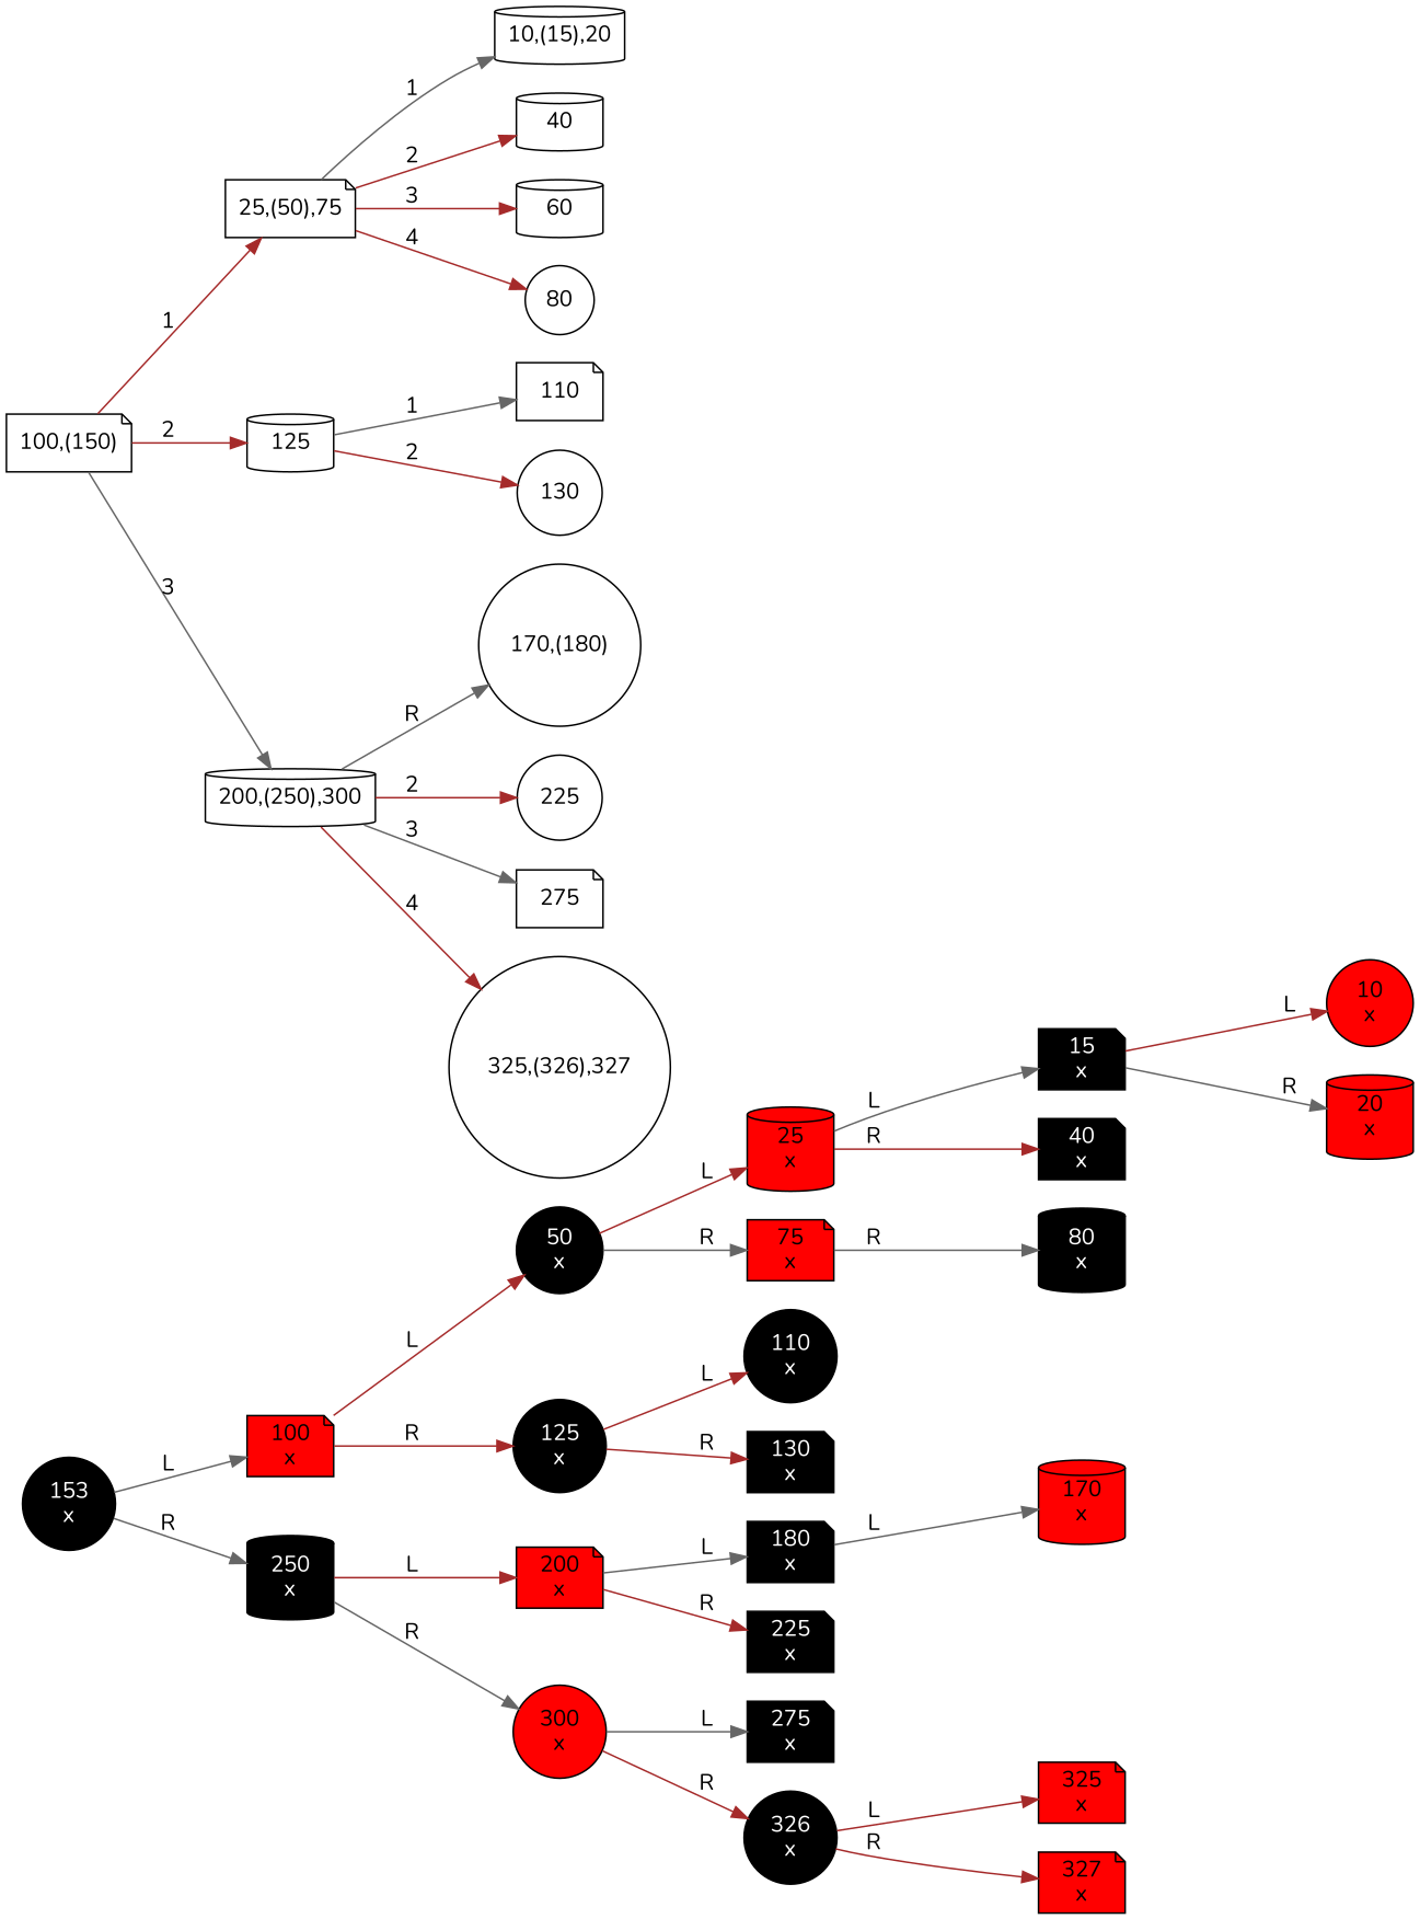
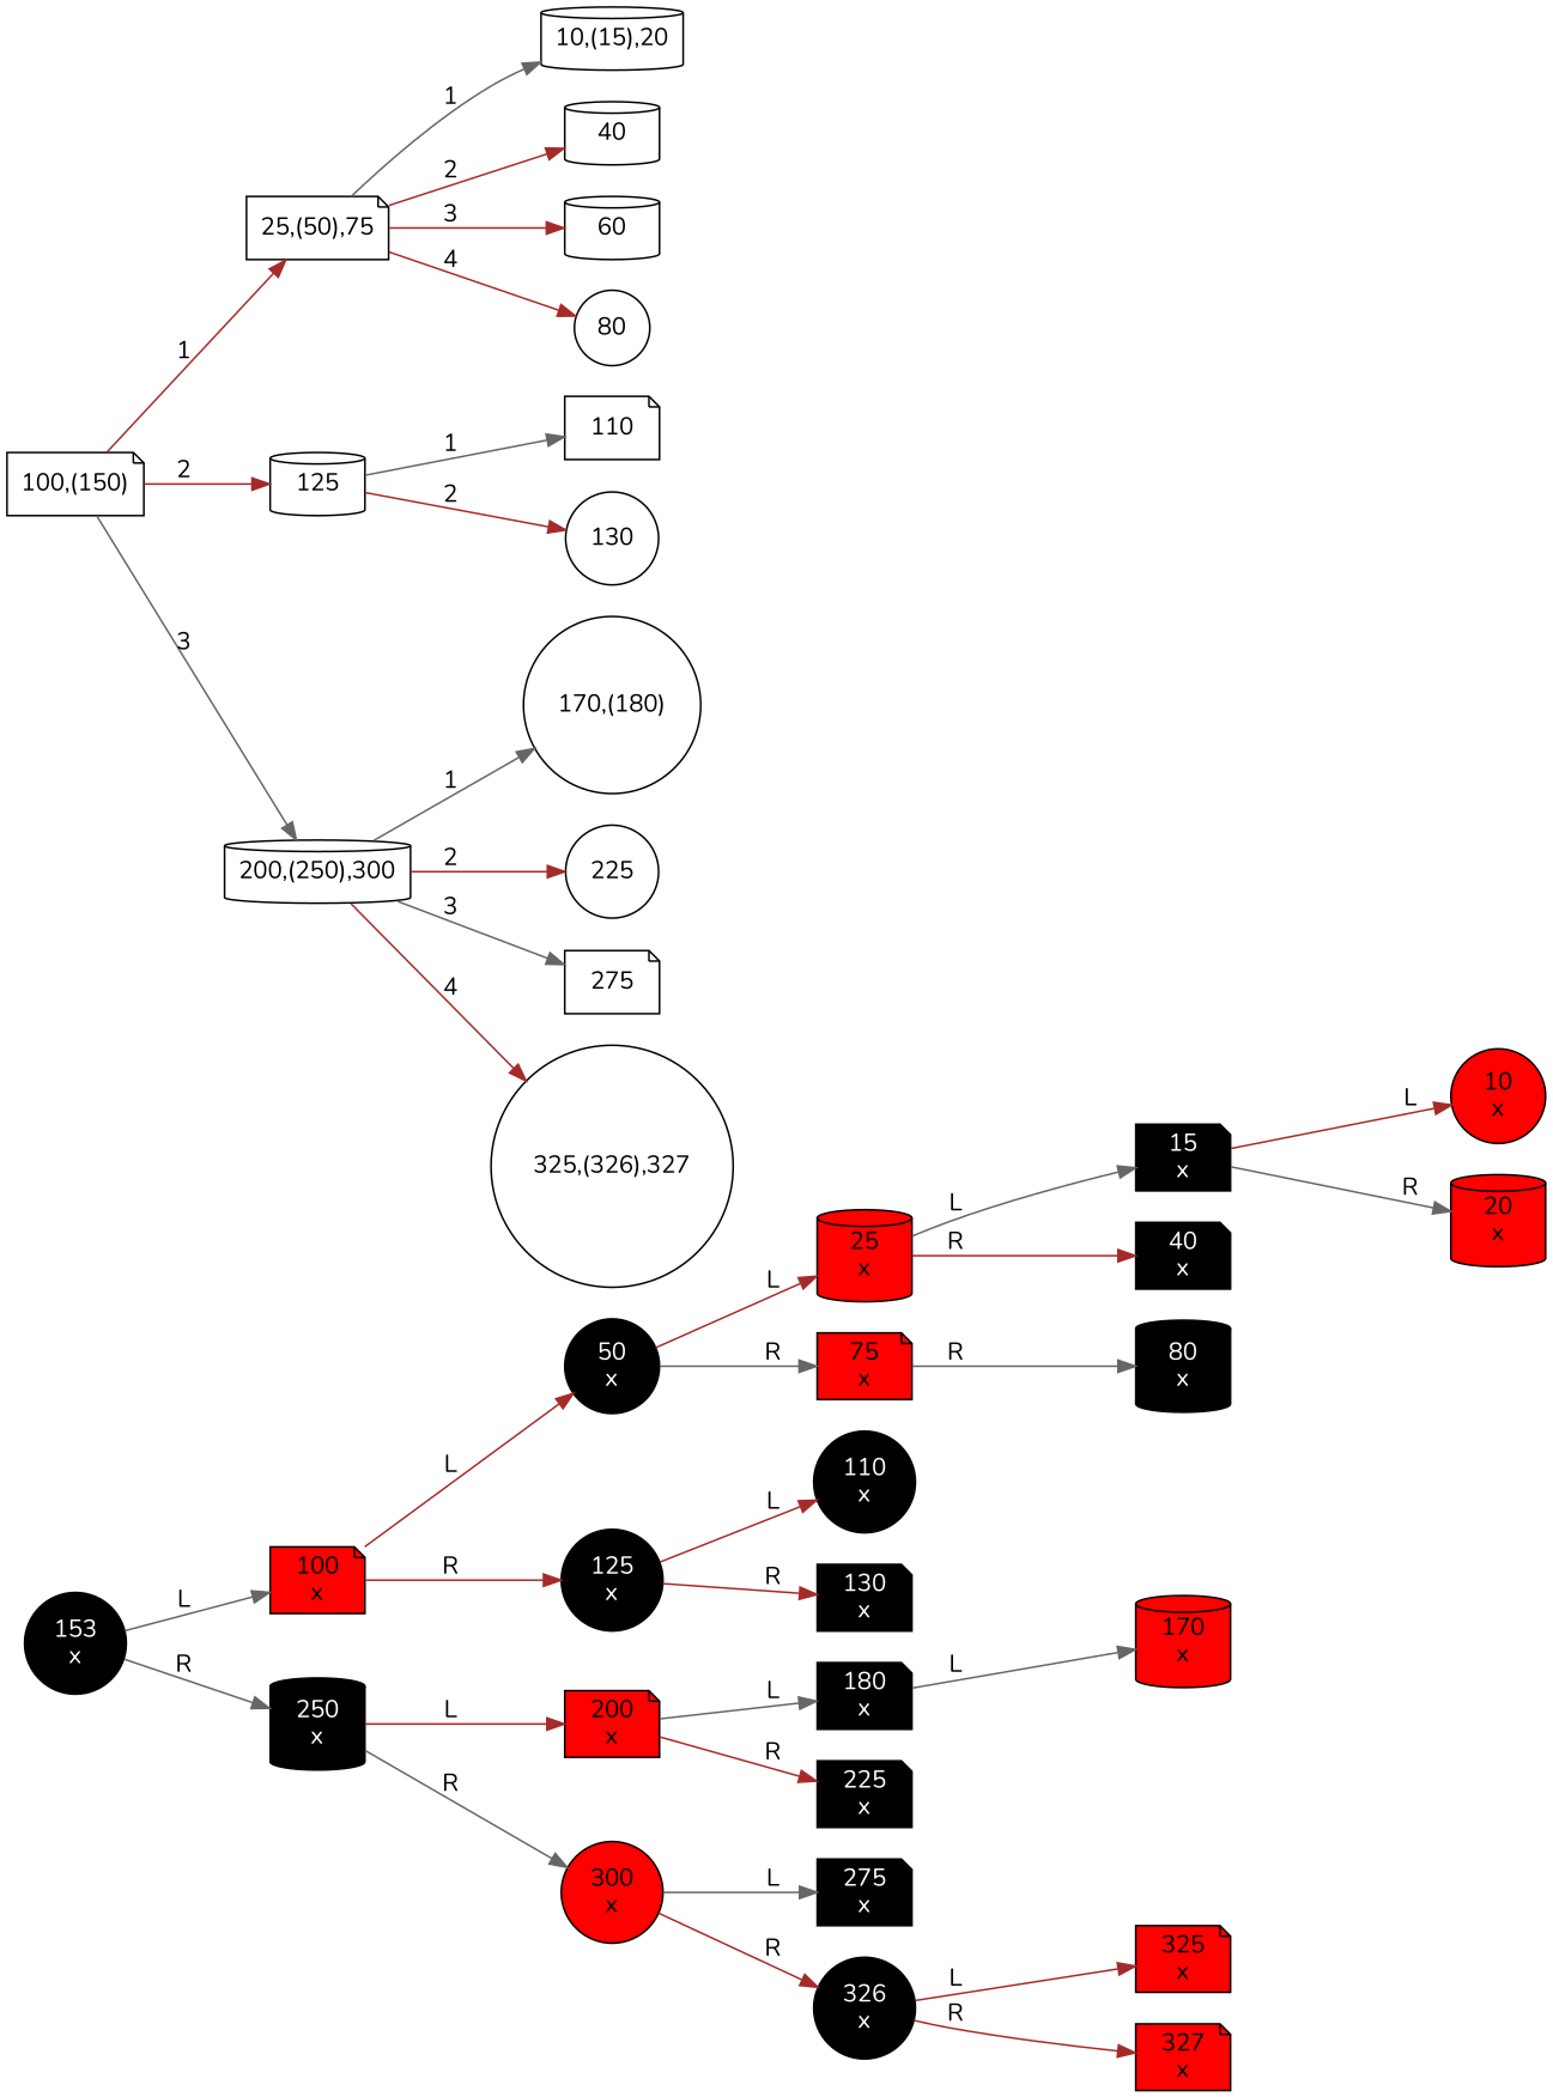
  digraph {
    fontname=Nunito
    rankdir=LR
    node [fontname=Nunito shape=note style=filled]
    edge [color=brown fontname=Nunito]
    n1 [fillcolor=black fontcolor=white label="153\nx" shape=circle]
    n2 [fillcolor=red label="100\nx"]
    n3 [fillcolor=black fontcolor=white label="250\nx" shape=cylinder]
    n4 [fillcolor=black fontcolor=white label="50\nx" shape=circle]
    n5 [fillcolor=black fontcolor=white label="125\nx" shape=circle]
    n6 [fillcolor=red label="200\nx"]
    n7 [fillcolor=red label="300\nx" shape=circle]
    n8 [fillcolor=red label="25\nx" shape=cylinder]
    n9 [fillcolor=red label="75\nx"]
    n10 [fillcolor=black fontcolor=white label="110\nx" shape=circle]
    n11 [fillcolor=black fontcolor=white label="130\nx"]
    n12 [fillcolor=black fontcolor=white label="180\nx"]
    n13 [fillcolor=black fontcolor=white label="225\nx"]
    n14 [fillcolor=black fontcolor=white label="275\nx"]
    n15 [fillcolor=black fontcolor=white label="326\nx" shape=circle]
    n16 [fillcolor=black fontcolor=white label="15\nx"]
    n17 [fillcolor=black fontcolor=white label="40\nx"]
    n18 [fillcolor=black fontcolor=white label="80\nx" shape=cylinder]
    n19 [fillcolor=red label="10\nx" shape=circle]
    n20 [fillcolor=red label="20\nx" shape=cylinder]
    n21 [fillcolor=red label="170\nx" shape=cylinder]
    node_rb_325040804_R [style=invis shape=""]
    n23 [fillcolor=red label="325\nx"]
    n24 [fillcolor=red label="327\nx"]
    n25 [label="100,(150)" style=""]
    n26 [label="25,(50),75" style=""]
    n27 [label=125 shape=cylinder style=""]
    n28 [label="200,(250),300" shape=cylinder style=""]
    n29 [label="10,(15),20" shape=cylinder style=""]
    n30 [label=40 shape=cylinder style=""]
    n31 [label=60 shape=cylinder style=""]
    n32 [label=80 shape=circle style=""]
    n33 [label=110 style=""]
    n34 [label=130 shape=circle style=""]
    n35 [label="170,(180)" shape=circle style=""]
    n36 [label=225 shape=circle style=""]
    n37 [label=275 style=""]
    n38 [label="325,(326),327" shape=circle style=""]
    n1 -> n2 [color=gray40 label=L taildir=sw]
    n1 -> n3 [color=gray40 label=R taildir=se]
    n2 -> n4 [label=L taildir=sw]
    n2 -> n5 [label=R taildir=se]
    n3 -> n6 [label=L taildir=sw]
    n3 -> n7 [color=gray40 label=R taildir=se]
    n4 -> n8 [label=L taildir=sw]
    n4 -> n9 [color=gray40 label=R taildir=se]
    n5 -> n10 [label=L taildir=sw]
    n5 -> n11 [label=R taildir=se]
    n6 -> n12 [color=gray40 label=L taildir=sw]
    n6 -> n13 [label=R taildir=se]
    n7 -> n14 [color=gray40 label=L taildir=sw]
    n7 -> n15 [label=R taildir=se]
    n8 -> n16 [color=gray40 label=L taildir=sw]
    n8 -> n17 [label=R taildir=se]
    n9 -> n18 [color=gray40 label=R taildir=se]
    n12 -> n21 [color=gray40 label=L taildir=sw]
    n12 -> node_rb_325040804_R [style=invis color=""]
    n15 -> n23 [label=L taildir=sw]
    n15 -> n24 [label=R taildir=se]
    n16 -> n19 [label=L taildir=sw]
    n16 -> n20 [color=gray40 label=R taildir=se]
    n25 -> n26 [label=1]
    n25 -> n27 [label=2]
    n25 -> n28 [color=gray40 label=3]
    n26 -> n29 [color=gray40 label=1]
    n26 -> n30 [label=2]
    n26 -> n31 [label=3]
    n26 -> n32 [label=4]
    n27 -> n33 [color=gray40 label=1]
    n27 -> n34 [label=2]
-   n28 -> n35 [color=gray40 label=R]
+   n28 -> n35 [color=gray40 label=1]
    n28 -> n36 [label=2]
    n28 -> n37 [color=gray40 label=3]
    n28 -> n38 [label=4]
  }
